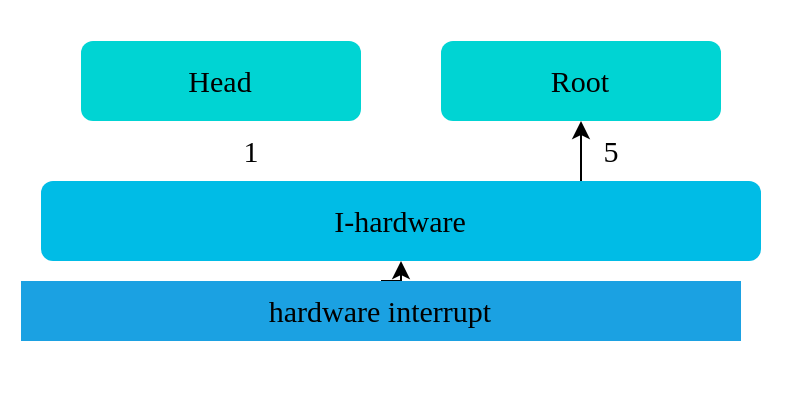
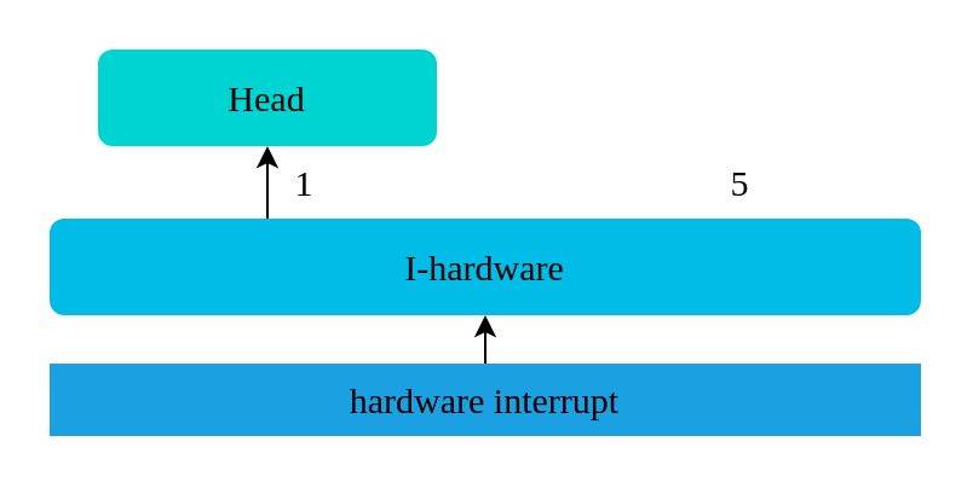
  <mxCell id="0" />
  <mxCell id="1" parent="0" />
- <mxCell id="2" style="edgeStyle=orthogonalEdgeStyle;rounded=0;orthogonalLoop=1;jettySize=auto;html=1;exitX=0.75;exitY=0;exitDx=0;exitDy=0;entryX=0.5;entryY=1;entryDx=0;entryDy=0;fontFamily=Times New Roman;fontSize=15;" edge="1" parent="1" source="3" target="5"><mxGeometry relative="1" as="geometry" /></mxCell>
  <mxCell id="3" value="I-hardware" style="rounded=1;whiteSpace=wrap;html=1;fontFamily=Times New Roman;fontSize=15;fillColor=#00BCE6;strokeColor=none;" vertex="1" parent="1"><mxGeometry x="20" y="90" width="360" height="40" as="geometry" /></mxCell>
  <mxCell id="4" value="Head" style="rounded=1;whiteSpace=wrap;html=1;fontFamily=Times New Roman;fontSize=15;strokeColor=none;fillColor=#00D4D3;" vertex="1" parent="1"><mxGeometry x="40" y="20" width="140" height="40" as="geometry" /></mxCell>
- <mxCell id="5" value="Root" style="rounded=1;whiteSpace=wrap;html=1;fontFamily=Times New Roman;fontSize=15;fillColor=#00D4D3;strokeColor=none;" vertex="1" parent="1"><mxGeometry x="220" y="20" width="140" height="40" as="geometry" /></mxCell>
+ <mxCell id="6" value="" style="endArrow=classic;html=1;rounded=0;fontFamily=Times New Roman;fontSize=15;entryX=0.5;entryY=1;entryDx=0;entryDy=0;exitX=0.25;exitY=0;exitDx=0;exitDy=0;" edge="1" parent="1" source="3" target="4"><mxGeometry width="50" height="50" relative="1" as="geometry"><mxPoint x="50" y="100" as="sourcePoint" /><mxPoint x="100" y="50" as="targetPoint" /></mxGeometry></mxCell>
  <mxCell id="7" value="1" style="text;html=1;align=center;verticalAlign=middle;resizable=0;points=[];autosize=1;strokeColor=none;fillColor=none;fontSize=15;fontFamily=Times New Roman;" vertex="1" parent="1"><mxGeometry x="110" y="60" width="30" height="30" as="geometry" /></mxCell>
  <mxCell id="8" value="5" style="text;html=1;align=center;verticalAlign=middle;resizable=0;points=[];autosize=1;strokeColor=none;fillColor=none;fontSize=15;fontFamily=Times New Roman;" vertex="1" parent="1"><mxGeometry x="290" y="60" width="30" height="30" as="geometry" /></mxCell>
  <mxCell id="9" style="edgeStyle=orthogonalEdgeStyle;rounded=0;orthogonalLoop=1;jettySize=auto;html=1;exitX=0.5;exitY=0;exitDx=0;exitDy=0;entryX=0.5;entryY=1;entryDx=0;entryDy=0;fontFamily=Times New Roman;fontSize=15;" edge="1" parent="1" source="10" target="3"><mxGeometry relative="1" as="geometry" /></mxCell>
- <mxCell id="10" value="hardware interrupt" style="rounded=0;whiteSpace=wrap;html=1;fontFamily=Times New Roman;fontSize=15;fillColor=#1BA1E2;strokeColor=none;" vertex="1" parent="1"><mxGeometry x="10" y="140" width="360" height="30" as="geometry" /></mxCell>
+ <mxCell id="10" value="hardware interrupt" style="rounded=0;whiteSpace=wrap;html=1;fontFamily=Times New Roman;fontSize=15;fillColor=#1BA1E2;strokeColor=none;" vertex="1" parent="1"><mxGeometry x="20" y="150" width="360" height="30" as="geometry" /></mxCell>
